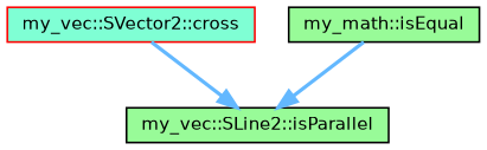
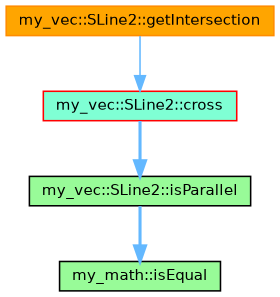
  digraph {
    rankdir=TB
    node [color=black fillcolor=palegreen fontname=Helvetica fontsize=10 shape=box style=filled]
    edge [color=steelblue1 fontname=Helvetica fontsize=10 labelfontname=Helvetica labelfontsize=10 style=bold]
-   n2 [color=red fillcolor=aquamarine height=0.2 label="my_vec::SVector2::cross" width=0.4]
+   n1 [color=darkorange fillcolor=orange fontcolor=black height=0.2 label="my_vec::SLine2::getIntersection" width=0.4]
+   n2 [color=red fillcolor=aquamarine height=0.2 label="my_vec::SLine2::cross" width=0.4]
    n3 [height=0.2 label="my_vec::SLine2::isParallel" width=0.4]
    n4 [height=0.2 label="my_math::isEqual" width=0.4]
+   n1 -> n2 [style=solid]
    n2 -> n3
-   n4 -> n3
+   n3 -> n4
  }
